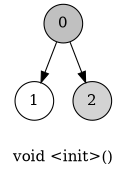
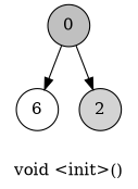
  digraph {
    label="void <init>()"
    node [shape=circle style=filled]
    0 [fillcolor=gray]
-   1 [style=""]
+   1 [label=6 style=""]
    2 [fillcolor=lightgray]
    0 -> 1
    0 -> 2
  }
